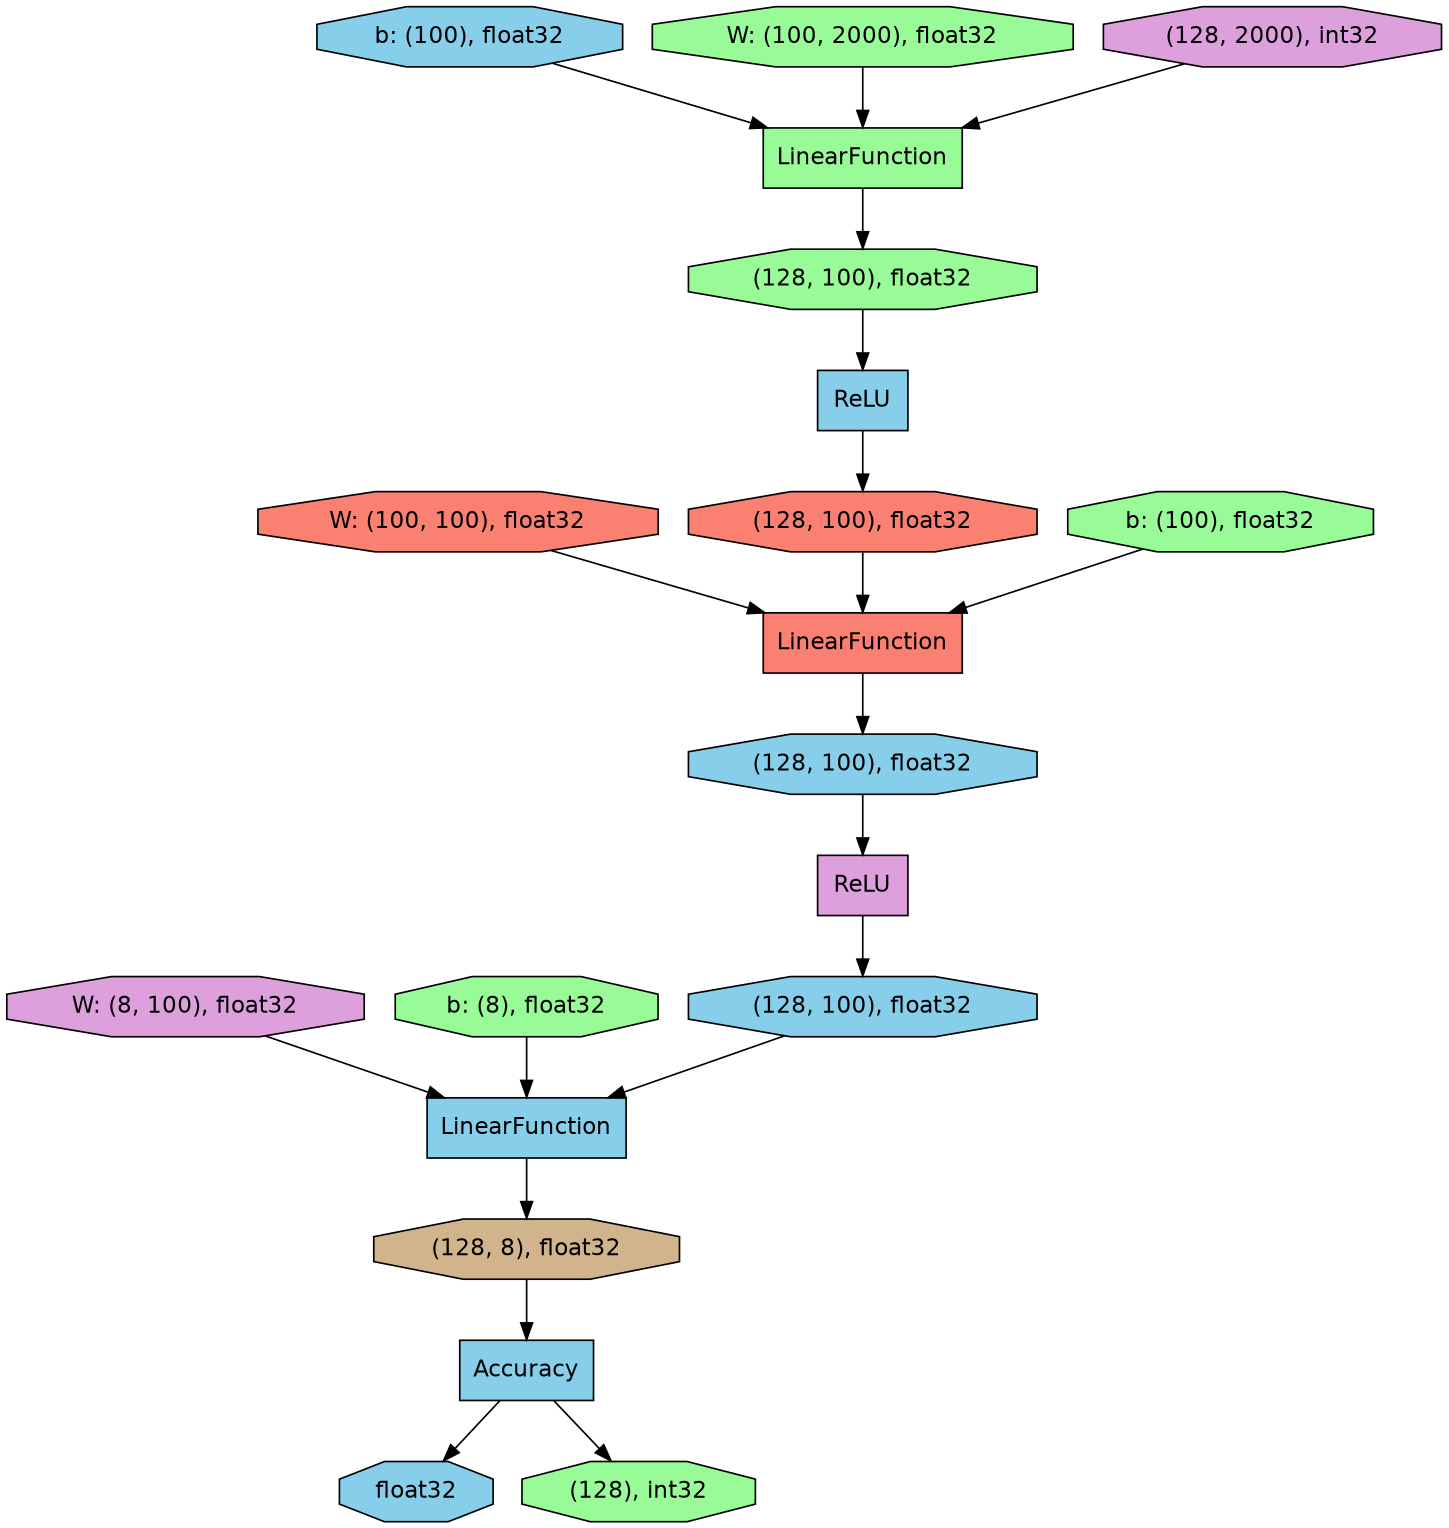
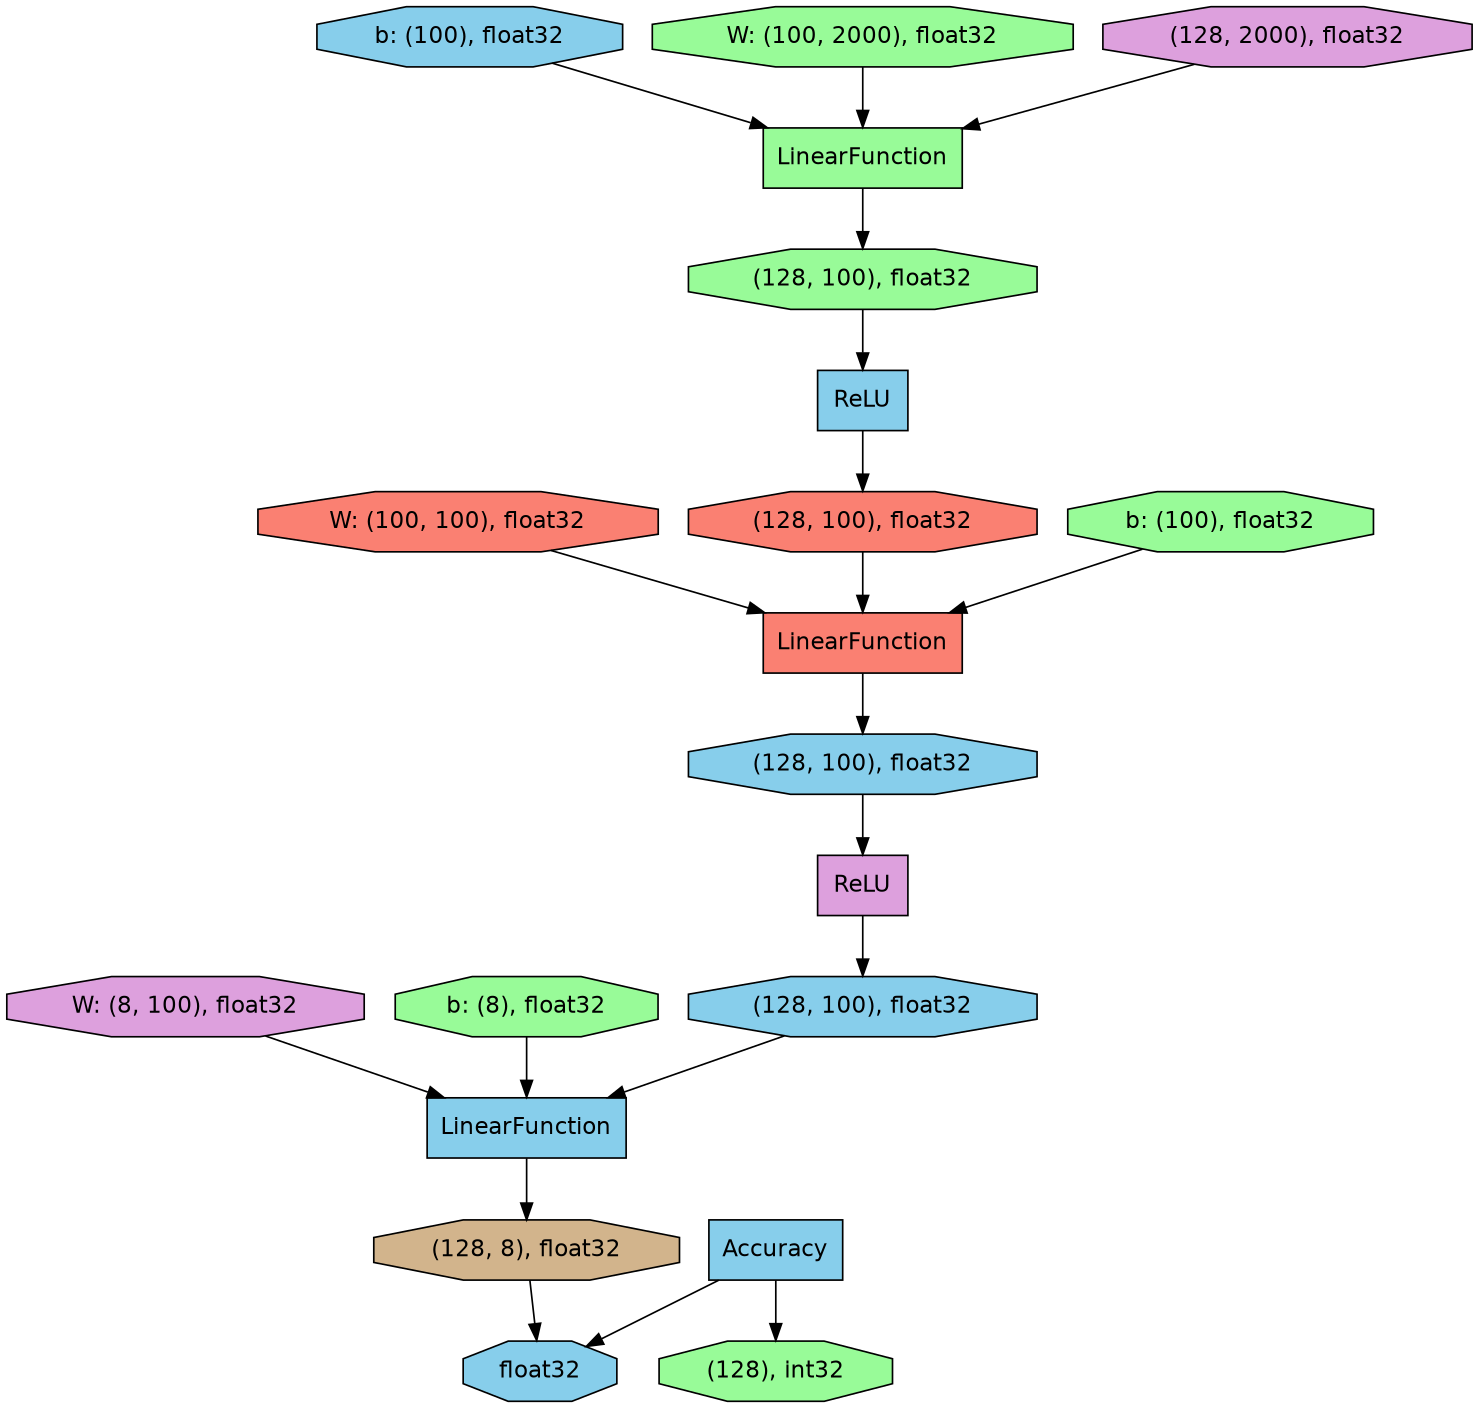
  digraph {
    fontname="DejaVu Sans"
    rankdir=TB
    node [fillcolor=skyblue fontname="DejaVu Sans" shape=octagon style=filled]
    edge [fontname="DejaVu Sans"]
    n1 [label="(128, 100), float32"]
    n2 [fillcolor=plum label=ReLU shape=record]
    n3 [label="(128, 100), float32"]
    n4 [label=Accuracy shape=record]
    n5 [label=float32]
    n6 [fillcolor=palegreen label="(128), int32"]
    n7 [label=LinearFunction shape=record]
    n8 [fillcolor=tan label="(128, 8), float32"]
    n9 [fillcolor=salmon label="W: (100, 100), float32"]
    n10 [fillcolor=salmon label=LinearFunction shape=record]
    n11 [label="b: (100), float32"]
    n12 [fillcolor=palegreen label=LinearFunction shape=record]
    n13 [fillcolor=palegreen label="(128, 100), float32"]
    n14 [fillcolor=salmon label="(128, 100), float32"]
    n15 [fillcolor=plum label="W: (8, 100), float32"]
    n16 [label=ReLU shape=record]
    n17 [fillcolor=palegreen label="b: (8), float32"]
    n18 [fillcolor=palegreen label="b: (100), float32"]
    n19 [fillcolor=palegreen label="W: (100, 2000), float32"]
-   n20 [fillcolor=plum label="(128, 2000), int32"]
+   n20 [fillcolor=plum label="(128, 2000), float32"]
    n1 -> n2
    n2 -> n3
    n3 -> n7
    n4 -> n5
    n4 -> n6
    n7 -> n8
-   n8 -> n4
+   n8 -> n5
    n9 -> n10
    n10 -> n1
    n11 -> n12
    n12 -> n13
    n13 -> n16
    n14 -> n10
    n15 -> n7
    n16 -> n14
    n17 -> n7
    n18 -> n10
    n19 -> n12
    n20 -> n12
  }
